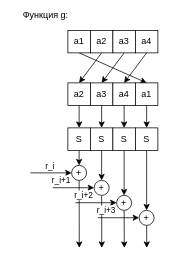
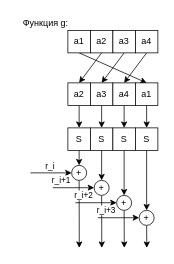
  <mxCell id="0" />
  <mxCell id="1" parent="0" />
  <mxCell id="2" style="edgeStyle=none;html=1;exitX=0.5;exitY=1;exitDx=0;exitDy=0;entryX=0.5;entryY=0;entryDx=0;entryDy=0;" edge="1" parent="1" source="3" target="17"><mxGeometry relative="1" as="geometry" /></mxCell>
  <mxCell id="3" value="a1" style="whiteSpace=wrap;html=1;" vertex="1" parent="1"><mxGeometry x="90" y="40" width="30" height="30" as="geometry" /></mxCell>
  <mxCell id="4" style="edgeStyle=none;html=1;exitX=0.5;exitY=1;exitDx=0;exitDy=0;entryX=0.5;entryY=0;entryDx=0;entryDy=0;" edge="1" parent="1" source="5" target="11"><mxGeometry relative="1" as="geometry" /></mxCell>
  <mxCell id="5" value="a2" style="whiteSpace=wrap;html=1;" vertex="1" parent="1"><mxGeometry x="120" y="40" width="30" height="30" as="geometry" /></mxCell>
  <mxCell id="6" style="edgeStyle=none;html=1;exitX=0.5;exitY=1;exitDx=0;exitDy=0;entryX=0.5;entryY=0;entryDx=0;entryDy=0;" edge="1" parent="1" source="7" target="13"><mxGeometry relative="1" as="geometry" /></mxCell>
  <mxCell id="7" value="a3" style="whiteSpace=wrap;html=1;" vertex="1" parent="1"><mxGeometry x="150" y="40" width="30" height="30" as="geometry" /></mxCell>
  <mxCell id="8" style="edgeStyle=none;html=1;exitX=0.5;exitY=1;exitDx=0;exitDy=0;entryX=0.5;entryY=0;entryDx=0;entryDy=0;" edge="1" parent="1" source="9" target="15"><mxGeometry relative="1" as="geometry" /></mxCell>
  <mxCell id="9" value="a4" style="whiteSpace=wrap;html=1;" vertex="1" parent="1"><mxGeometry x="180" y="40" width="30" height="30" as="geometry" /></mxCell>
  <mxCell id="10" style="edgeStyle=none;html=1;exitX=0.5;exitY=1;exitDx=0;exitDy=0;entryX=0.5;entryY=0;entryDx=0;entryDy=0;" edge="1" parent="1" source="11" target="19"><mxGeometry relative="1" as="geometry" /></mxCell>
  <mxCell id="11" value="a2" style="whiteSpace=wrap;html=1;" vertex="1" parent="1"><mxGeometry x="90" y="110" width="30" height="30" as="geometry" /></mxCell>
  <mxCell id="12" style="edgeStyle=none;html=1;exitX=0.5;exitY=1;exitDx=0;exitDy=0;entryX=0.5;entryY=0;entryDx=0;entryDy=0;" edge="1" parent="1" source="13" target="21"><mxGeometry relative="1" as="geometry" /></mxCell>
  <mxCell id="13" value="a3" style="whiteSpace=wrap;html=1;" vertex="1" parent="1"><mxGeometry x="120" y="110" width="30" height="30" as="geometry" /></mxCell>
  <mxCell id="14" style="edgeStyle=none;html=1;exitX=0.5;exitY=1;exitDx=0;exitDy=0;entryX=0.5;entryY=0;entryDx=0;entryDy=0;" edge="1" parent="1" source="15" target="23"><mxGeometry relative="1" as="geometry" /></mxCell>
  <mxCell id="15" value="a4" style="whiteSpace=wrap;html=1;" vertex="1" parent="1"><mxGeometry x="150" y="110" width="30" height="30" as="geometry" /></mxCell>
  <mxCell id="16" style="edgeStyle=none;html=1;exitX=0.5;exitY=1;exitDx=0;exitDy=0;entryX=0.5;entryY=0;entryDx=0;entryDy=0;" edge="1" parent="1" source="17" target="25"><mxGeometry relative="1" as="geometry" /></mxCell>
  <mxCell id="17" value="a1" style="whiteSpace=wrap;html=1;" vertex="1" parent="1"><mxGeometry x="180" y="110" width="30" height="30" as="geometry" /></mxCell>
  <mxCell id="18" style="edgeStyle=none;html=1;exitX=0.5;exitY=1;exitDx=0;exitDy=0;entryX=0.5;entryY=0;entryDx=0;entryDy=0;" edge="1" parent="1" source="19" target="27"><mxGeometry relative="1" as="geometry" /></mxCell>
  <mxCell id="19" value="S" style="whiteSpace=wrap;html=1;" vertex="1" parent="1"><mxGeometry x="90" y="170" width="30" height="30" as="geometry" /></mxCell>
  <mxCell id="20" style="edgeStyle=none;html=1;exitX=0.5;exitY=1;exitDx=0;exitDy=0;entryX=0.5;entryY=0;entryDx=0;entryDy=0;" edge="1" parent="1" source="21" target="29"><mxGeometry relative="1" as="geometry" /></mxCell>
  <mxCell id="21" value="S" style="whiteSpace=wrap;html=1;" vertex="1" parent="1"><mxGeometry x="120" y="170" width="30" height="30" as="geometry" /></mxCell>
  <mxCell id="22" style="edgeStyle=none;html=1;exitX=0.5;exitY=1;exitDx=0;exitDy=0;entryX=0.5;entryY=0;entryDx=0;entryDy=0;" edge="1" parent="1" source="23" target="31"><mxGeometry relative="1" as="geometry" /></mxCell>
  <mxCell id="23" value="S" style="whiteSpace=wrap;html=1;" vertex="1" parent="1"><mxGeometry x="150" y="170" width="30" height="30" as="geometry" /></mxCell>
  <mxCell id="24" style="edgeStyle=none;html=1;exitX=0.5;exitY=1;exitDx=0;exitDy=0;entryX=0.5;entryY=0;entryDx=0;entryDy=0;" edge="1" parent="1" source="25" target="33"><mxGeometry relative="1" as="geometry" /></mxCell>
  <mxCell id="25" value="S" style="whiteSpace=wrap;html=1;" vertex="1" parent="1"><mxGeometry x="180" y="170" width="30" height="30" as="geometry" /></mxCell>
  <mxCell id="26" style="edgeStyle=none;html=1;exitX=0.5;exitY=1;exitDx=0;exitDy=0;" edge="1" parent="1" source="27"><mxGeometry relative="1" as="geometry"><mxPoint x="105.2" y="330" as="targetPoint" /></mxGeometry></mxCell>
  <mxCell id="27" value="+" style="ellipse;whiteSpace=wrap;html=1;" vertex="1" parent="1"><mxGeometry x="95" y="220" width="20" height="20" as="geometry" /></mxCell>
  <mxCell id="28" style="edgeStyle=none;html=1;exitX=0.5;exitY=1;exitDx=0;exitDy=0;" edge="1" parent="1" source="29"><mxGeometry relative="1" as="geometry"><mxPoint x="135.2" y="330" as="targetPoint" /></mxGeometry></mxCell>
  <mxCell id="29" value="+" style="ellipse;whiteSpace=wrap;html=1;" vertex="1" parent="1"><mxGeometry x="125" y="240" width="20" height="20" as="geometry" /></mxCell>
  <mxCell id="30" style="edgeStyle=none;html=1;exitX=0.5;exitY=1;exitDx=0;exitDy=0;" edge="1" parent="1" source="31"><mxGeometry relative="1" as="geometry"><mxPoint x="165.2" y="330" as="targetPoint" /></mxGeometry></mxCell>
  <mxCell id="31" value="+" style="ellipse;whiteSpace=wrap;html=1;" vertex="1" parent="1"><mxGeometry x="155" y="260" width="20" height="20" as="geometry" /></mxCell>
  <mxCell id="32" style="edgeStyle=none;html=1;exitX=0.5;exitY=1;exitDx=0;exitDy=0;" edge="1" parent="1" source="33"><mxGeometry relative="1" as="geometry"><mxPoint x="195.2" y="330" as="targetPoint" /></mxGeometry></mxCell>
  <mxCell id="33" value="+" style="ellipse;whiteSpace=wrap;html=1;" vertex="1" parent="1"><mxGeometry x="185" y="280" width="20" height="20" as="geometry" /></mxCell>
  <mxCell id="34" style="edgeStyle=none;html=1;entryX=0;entryY=0.5;entryDx=0;entryDy=0;" edge="1" parent="1" target="27"><mxGeometry relative="1" as="geometry"><mxPoint x="40" y="230" as="sourcePoint" /></mxGeometry></mxCell>
  <mxCell id="35" value="r_i" style="edgeLabel;html=1;align=center;verticalAlign=middle;resizable=0;points=[];" vertex="1" connectable="0" parent="34"><mxGeometry x="-0.077" y="1" relative="1" as="geometry"><mxPoint y="-9" as="offset" /></mxGeometry></mxCell>
  <mxCell id="36" style="edgeStyle=none;html=1;entryX=0;entryY=0.5;entryDx=0;entryDy=0;" edge="1" parent="1"><mxGeometry relative="1" as="geometry"><mxPoint x="70" y="249.8" as="sourcePoint" /><mxPoint x="125" y="249.8" as="targetPoint" /></mxGeometry></mxCell>
  <mxCell id="37" value="r_i+1" style="edgeLabel;html=1;align=center;verticalAlign=middle;resizable=0;points=[];" vertex="1" connectable="0" parent="36"><mxGeometry x="-0.077" y="1" relative="1" as="geometry"><mxPoint x="-15" y="-9" as="offset" /></mxGeometry></mxCell>
  <mxCell id="38" style="edgeStyle=none;html=1;entryX=0;entryY=0.5;entryDx=0;entryDy=0;" edge="1" parent="1"><mxGeometry relative="1" as="geometry"><mxPoint x="100" y="269.8" as="sourcePoint" /><mxPoint x="155" y="269.8" as="targetPoint" /></mxGeometry></mxCell>
  <mxCell id="39" value="r_i+2" style="edgeLabel;html=1;align=center;verticalAlign=middle;resizable=0;points=[];" vertex="1" connectable="0" parent="38"><mxGeometry x="-0.077" y="1" relative="1" as="geometry"><mxPoint x="-15" y="-9" as="offset" /></mxGeometry></mxCell>
  <mxCell id="40" style="edgeStyle=none;html=1;entryX=0;entryY=0.5;entryDx=0;entryDy=0;" edge="1" parent="1"><mxGeometry relative="1" as="geometry"><mxPoint x="130" y="289.8" as="sourcePoint" /><mxPoint x="185" y="289.8" as="targetPoint" /></mxGeometry></mxCell>
  <mxCell id="41" value="r_i+3" style="edgeLabel;html=1;align=center;verticalAlign=middle;resizable=0;points=[];" vertex="1" connectable="0" parent="40"><mxGeometry x="-0.077" y="1" relative="1" as="geometry"><mxPoint x="-15" y="-9" as="offset" /></mxGeometry></mxCell>
- <mxCell id="42" value="Функция g:" style="text;html=1;resizable=0;autosize=1;align=center;verticalAlign=middle;points=[];fillColor=none;strokeColor=none;rounded=0;" vertex="1" parent="1"><mxGeometry x="20" y="10" width="80" height="20" as="geometry" /></mxCell>
+ <mxCell id="42" value="Функция g:" style="text;html=1;resizable=0;autosize=1;align=center;verticalAlign=middle;points=[];fillColor=none;strokeColor=none;rounded=0;" vertex="1" parent="1"><mxGeometry x="20" y="20" width="80" height="20" as="geometry" /></mxCell>
